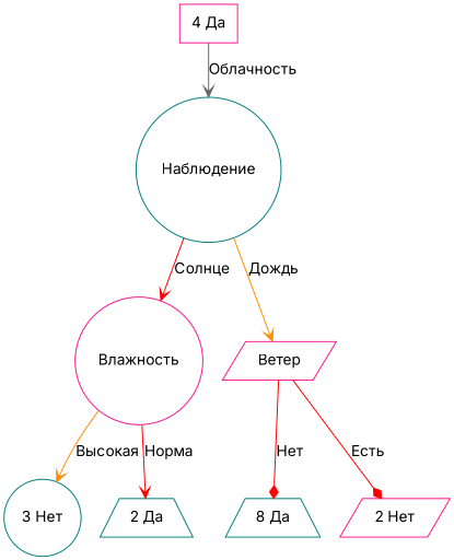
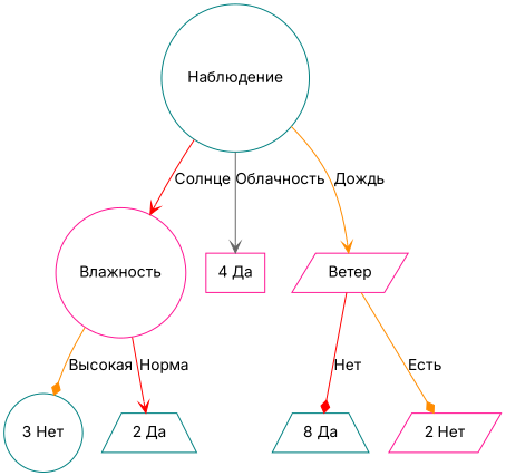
  digraph {
    fontname=Inter
    node [color=deeppink fontname=Inter shape=circle]
    edge [arrowhead=vee color=darkorange fontname=Inter]
    "Влажность"
    "Наблюдение" [color=teal]
    "4 Да" [shape=box]
    "Ветер" [shape=parallelogram]
    "3 Нет" [color=teal]
    "2 Да" [color=teal shape=trapezium]
    n7 [color=teal label="8 Да" shape=trapezium]
    "2 Нет" [shape=parallelogram]
-   "Влажность" -> "3 Нет" [label="Высокая"]
+   "Влажность" -> "3 Нет" [arrowhead=diamond label="Высокая"]
    "Влажность" -> "2 Да" [color=red label="Норма"]
    "Наблюдение" -> "Влажность" [color=red label="Солнце"]
-   "4 Да" -> "Наблюдение" [color=gray40 label="Облачность"]
+   "Наблюдение" -> "4 Да" [color=gray40 label="Облачность"]
    "Наблюдение" -> "Ветер" [label="Дождь"]
    "Ветер" -> n7 [arrowhead=diamond color=red label="Нет"]
-   "Ветер" -> "2 Нет" [arrowhead=diamond color=red label="Есть"]
+   "Ветер" -> "2 Нет" [arrowhead=diamond label="Есть"]
  }
